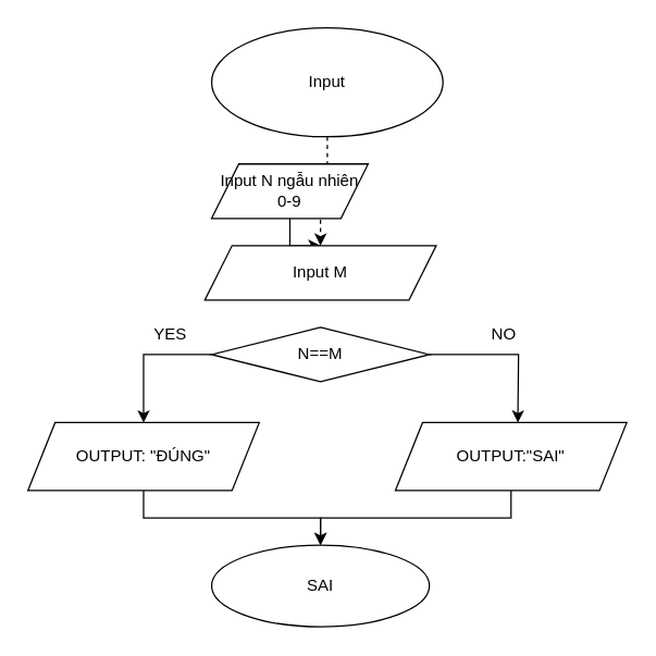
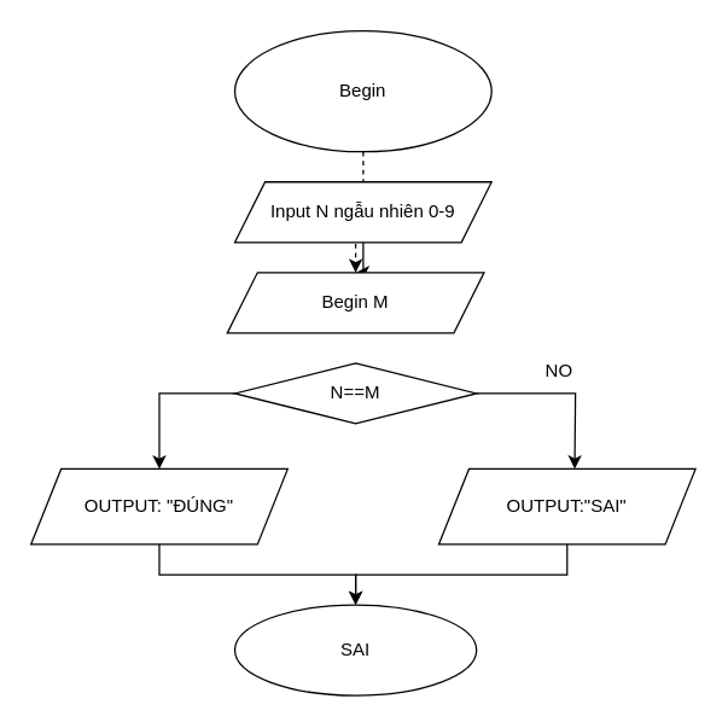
  <mxCell id="0" />
  <mxCell id="1" parent="0" />
  <mxCell id="2" value="" style="edgeStyle=orthogonalEdgeStyle;rounded=0;orthogonalLoop=1;jettySize=auto;html=1;dashed=1;" edge="1" parent="1" source="3" target="9"><mxGeometry relative="1" as="geometry" /></mxCell>
- <mxCell id="3" value="Input" style="ellipse;whiteSpace=wrap;html=1;" vertex="1" parent="1"><mxGeometry x="155" y="20" width="170" height="80" as="geometry" /></mxCell>
+ <mxCell id="3" value="Begin" style="ellipse;whiteSpace=wrap;html=1;" vertex="1" parent="1"><mxGeometry x="155" y="20" width="170" height="80" as="geometry" /></mxCell>
  <mxCell id="4" value="" style="edgeStyle=orthogonalEdgeStyle;rounded=0;orthogonalLoop=1;jettySize=auto;html=1;" edge="1" parent="1" source="5" target="9"><mxGeometry relative="1" as="geometry" /></mxCell>
- <mxCell id="5" value="Input N ngẫu nhiên 0-9" style="shape=parallelogram;perimeter=parallelogramPerimeter;whiteSpace=wrap;html=1;fixedSize=1;" vertex="1" parent="1"><mxGeometry x="155" y="120" width="115" height="40" as="geometry" /></mxCell>
+ <mxCell id="5" value="Input N ngẫu nhiên 0-9" style="shape=parallelogram;perimeter=parallelogramPerimeter;whiteSpace=wrap;html=1;fixedSize=1;" vertex="1" parent="1"><mxGeometry x="155" y="120" width="170" height="40" as="geometry" /></mxCell>
  <mxCell id="6" style="edgeStyle=orthogonalEdgeStyle;rounded=0;orthogonalLoop=1;jettySize=auto;html=1;exitX=0;exitY=0.5;exitDx=0;exitDy=0;entryX=0.5;entryY=0;entryDx=0;entryDy=0;" edge="1" parent="1" source="8" target="13"><mxGeometry relative="1" as="geometry" /></mxCell>
  <mxCell id="7" style="edgeStyle=orthogonalEdgeStyle;rounded=0;orthogonalLoop=1;jettySize=auto;html=1;" edge="1" parent="1" source="8"><mxGeometry relative="1" as="geometry"><mxPoint x="380" y="310" as="targetPoint" /></mxGeometry></mxCell>
  <mxCell id="8" value="N==M" style="rhombus;whiteSpace=wrap;html=1;" vertex="1" parent="1"><mxGeometry x="155" y="240" width="160" height="40" as="geometry" /></mxCell>
- <mxCell id="9" value="Input M" style="shape=parallelogram;perimeter=parallelogramPerimeter;whiteSpace=wrap;html=1;fixedSize=1;" vertex="1" parent="1"><mxGeometry x="150" y="180" width="170" height="40" as="geometry" /></mxCell>
+ <mxCell id="9" value="Begin M" style="shape=parallelogram;perimeter=parallelogramPerimeter;whiteSpace=wrap;html=1;fixedSize=1;" vertex="1" parent="1"><mxGeometry x="150" y="180" width="170" height="40" as="geometry" /></mxCell>
  <mxCell id="10" style="edgeStyle=orthogonalEdgeStyle;rounded=0;orthogonalLoop=1;jettySize=auto;html=1;entryX=0.5;entryY=0;entryDx=0;entryDy=0;" edge="1" parent="1" source="13" target="16"><mxGeometry relative="1" as="geometry" /></mxCell>
  <mxCell id="11" style="edgeStyle=orthogonalEdgeStyle;rounded=0;orthogonalLoop=1;jettySize=auto;html=1;exitX=0.5;exitY=0;exitDx=0;exitDy=0;" edge="1" parent="1" source="13"><mxGeometry relative="1" as="geometry"><mxPoint x="105" y="310" as="targetPoint" /></mxGeometry></mxCell>
  <mxCell id="12" style="edgeStyle=orthogonalEdgeStyle;rounded=0;orthogonalLoop=1;jettySize=auto;html=1;exitX=0.5;exitY=0;exitDx=0;exitDy=0;" edge="1" parent="1" source="13"><mxGeometry relative="1" as="geometry"><mxPoint x="105" y="310" as="targetPoint" /></mxGeometry></mxCell>
  <mxCell id="13" value="OUTPUT: &quot;ĐÚNG&quot;" style="shape=parallelogram;perimeter=parallelogramPerimeter;whiteSpace=wrap;html=1;fixedSize=1;" vertex="1" parent="1"><mxGeometry x="20" y="310" width="170" height="50" as="geometry" /></mxCell>
  <mxCell id="14" style="edgeStyle=orthogonalEdgeStyle;rounded=0;orthogonalLoop=1;jettySize=auto;html=1;entryX=0.5;entryY=0;entryDx=0;entryDy=0;" edge="1" parent="1" source="15" target="16"><mxGeometry relative="1" as="geometry" /></mxCell>
  <mxCell id="15" value="OUTPUT:&quot;SAI&quot;" style="shape=parallelogram;perimeter=parallelogramPerimeter;whiteSpace=wrap;html=1;fixedSize=1;" vertex="1" parent="1"><mxGeometry x="290" y="310" width="170" height="50" as="geometry" /></mxCell>
  <mxCell id="16" value="SAI" style="ellipse;whiteSpace=wrap;html=1;" vertex="1" parent="1"><mxGeometry x="155" y="400" width="160" height="60" as="geometry" /></mxCell>
- <mxCell id="17" value="YES" style="text;html=1;align=center;verticalAlign=middle;whiteSpace=wrap;rounded=0;" vertex="1" parent="1"><mxGeometry x="95" y="230" width="60" height="30" as="geometry" /></mxCell>
  <mxCell id="18" value="NO" style="text;html=1;align=center;verticalAlign=middle;whiteSpace=wrap;rounded=0;" vertex="1" parent="1"><mxGeometry x="340" y="230" width="60" height="30" as="geometry" /></mxCell>
